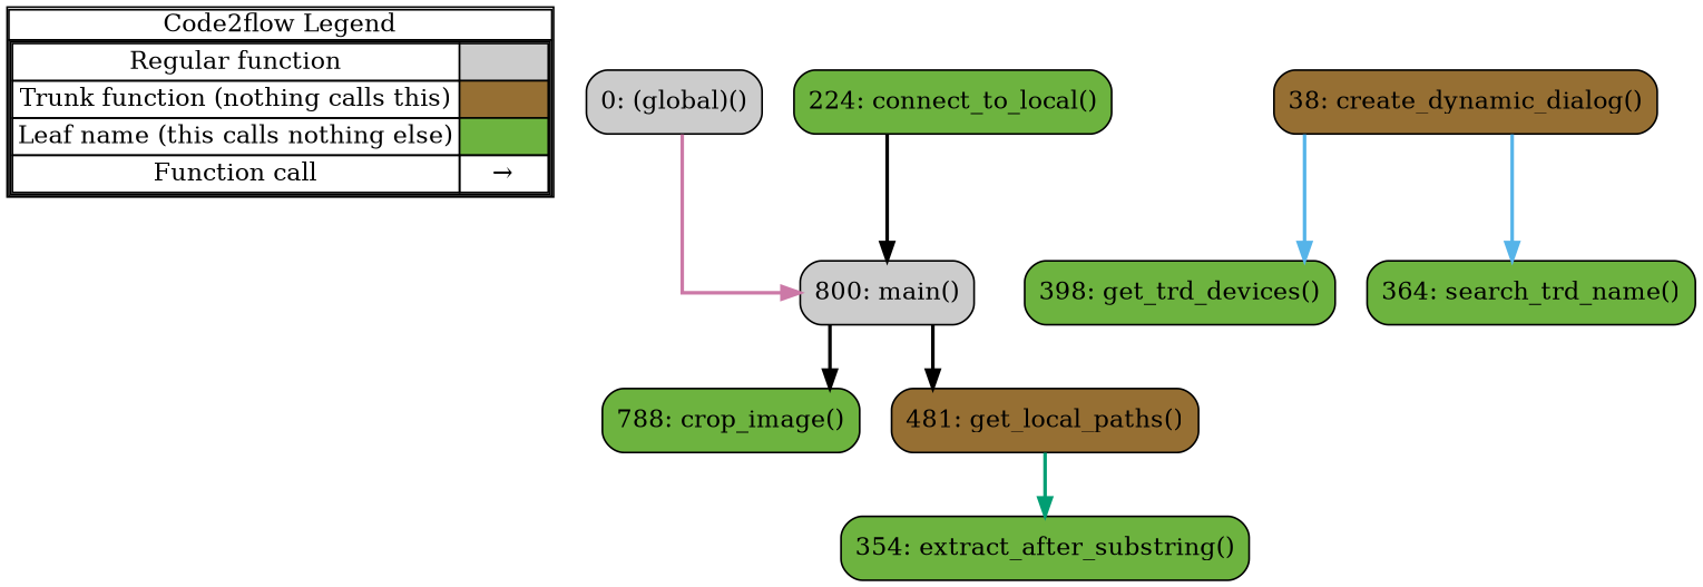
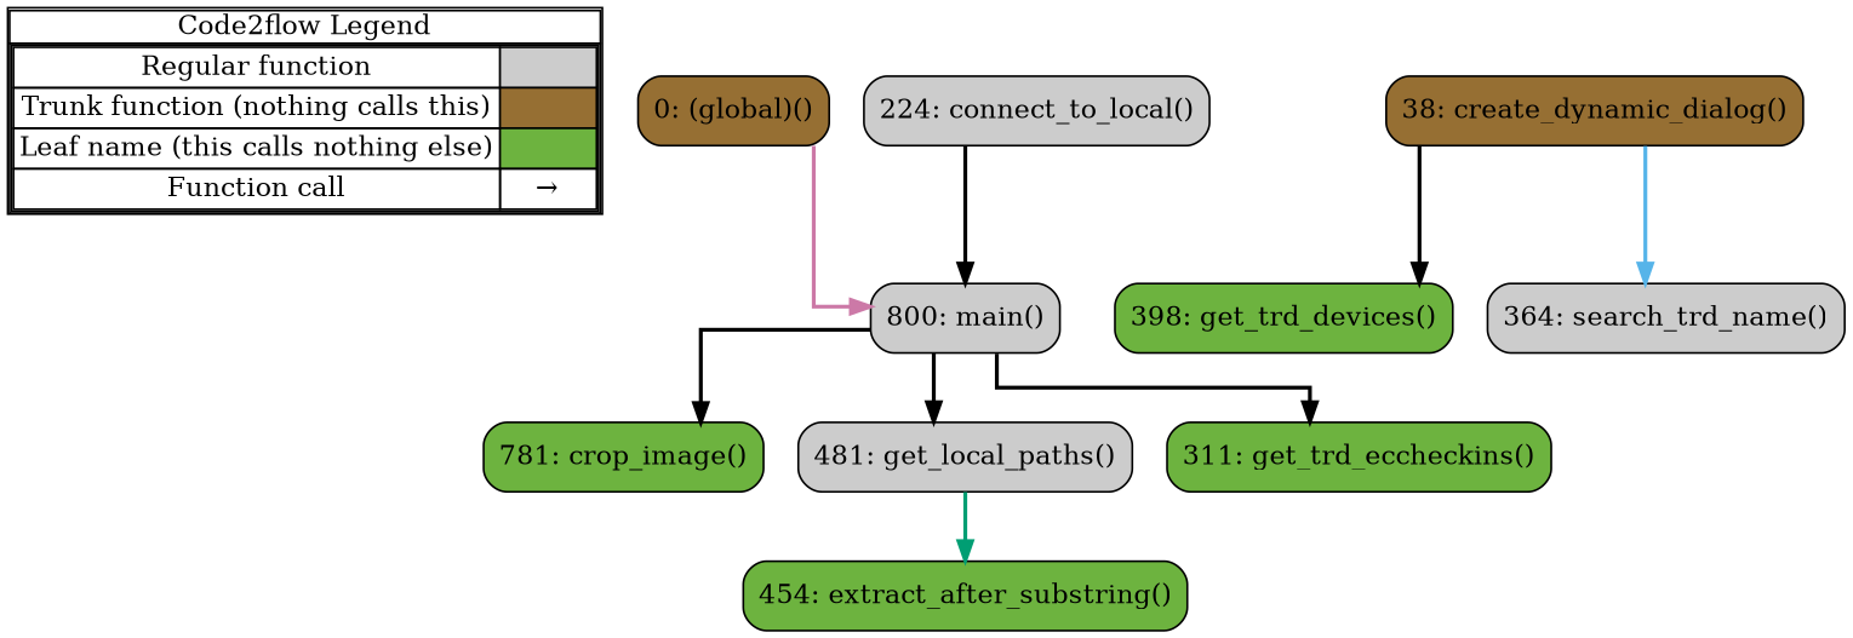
  digraph {
    concentrate=true
    rankdir=TB
    splines=ortho
    node [shape=rect fillcolor="#6db33f" style="rounded,filled"]
    edge [color="#000000" penwidth=2]
    n1 [label=<         <table cellspacing="0" cellpadding="0" border="1"><tr><td>Code2flow Legend</td></tr><tr><td>         <table cellspacing="0">         <tr><td>Regular function</td><td width="50px" bgcolor='#cccccc'></td></tr>         <tr><td>Trunk function (nothing calls this)</td><td bgcolor='#966F33'></td></tr>         <tr><td>Leaf name (this calls nothing else)</td><td bgcolor='#6db33f'></td></tr>         <tr><td>Function call</td><td><font color='black'>&#8594;</font></td></tr>         </table></td></tr></table>         > margin=0 shape=none fillcolor="" style=""]
-   n2 [fillcolor="#cccccc" label="0: (global)()"]
-   n3 [label="224: connect_to_local()"]
+   n2 [fillcolor="#966F33" label="0: (global)()"]
+   n3 [fillcolor="#cccccc" label="224: connect_to_local()"]
    n4 [fillcolor="#966F33" label="38: create_dynamic_dialog()"]
-   n5 [label="788: crop_image()"]
-   n6 [label="354: extract_after_substring()"]
-   n7 [fillcolor="#966F33" label="481: get_local_paths()"]
+   n5 [label="781: crop_image()"]
+   n6 [label="454: extract_after_substring()"]
+   n7 [fillcolor="#cccccc" label="481: get_local_paths()"]
    n8 [label="398: get_trd_devices()"]
+   n9 [label="311: get_trd_eccheckins()"]
    n10 [fillcolor="#cccccc" label="800: main()"]
-   n11 [label="364: search_trd_name()"]
+   n11 [fillcolor="#cccccc" label="364: search_trd_name()"]
    subgraph sub_1 {
      label=legend
      rank=min
      n1
    }
    subgraph sub_2 {
      label="File: baseline_warmup_dashboard"
      style=dotted
      n2
      n3
      n4
      n5
      n6
      n7
      n8
+     n9
      n10
      n11
    }
    n2 -> n10 [color="#CC79A7"]
    n3 -> n10
-   n4 -> n8 [color="#56B4E9"]
+   n4 -> n8
    n4 -> n11 [color="#56B4E9"]
    n7 -> n6 [color="#009E73"]
    n10 -> n5
    n10 -> n5
    n10 -> n7
    n10 -> n7
+   n10 -> n9
  }
